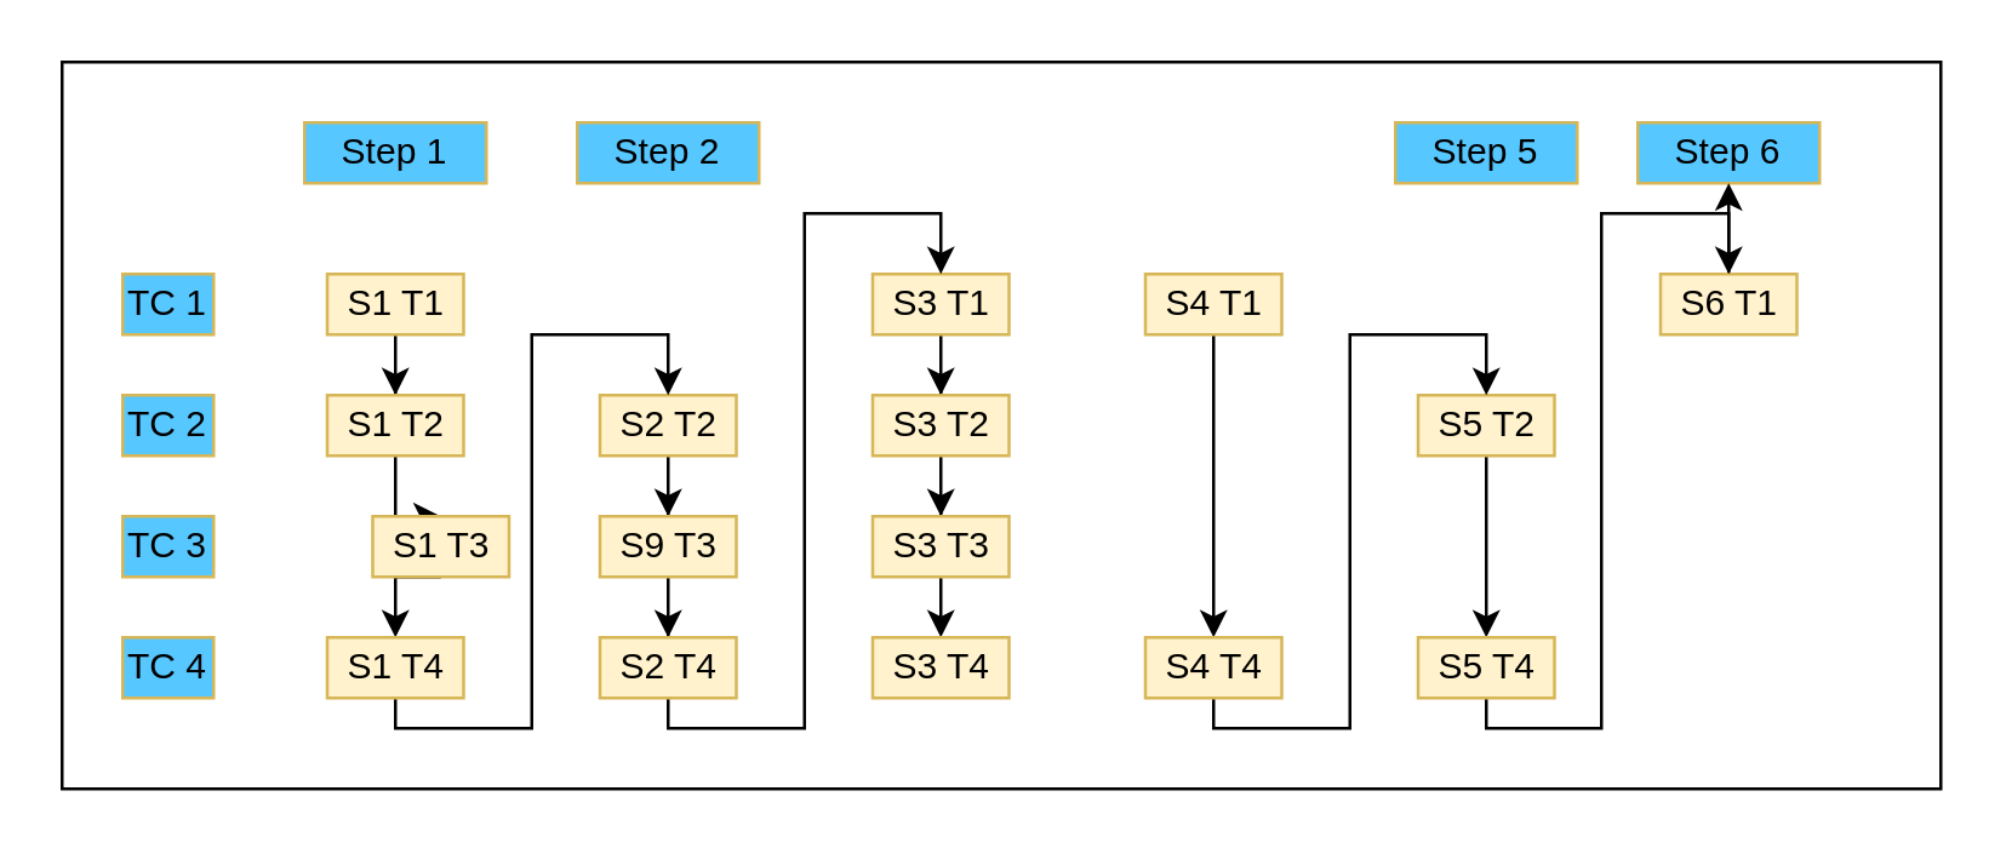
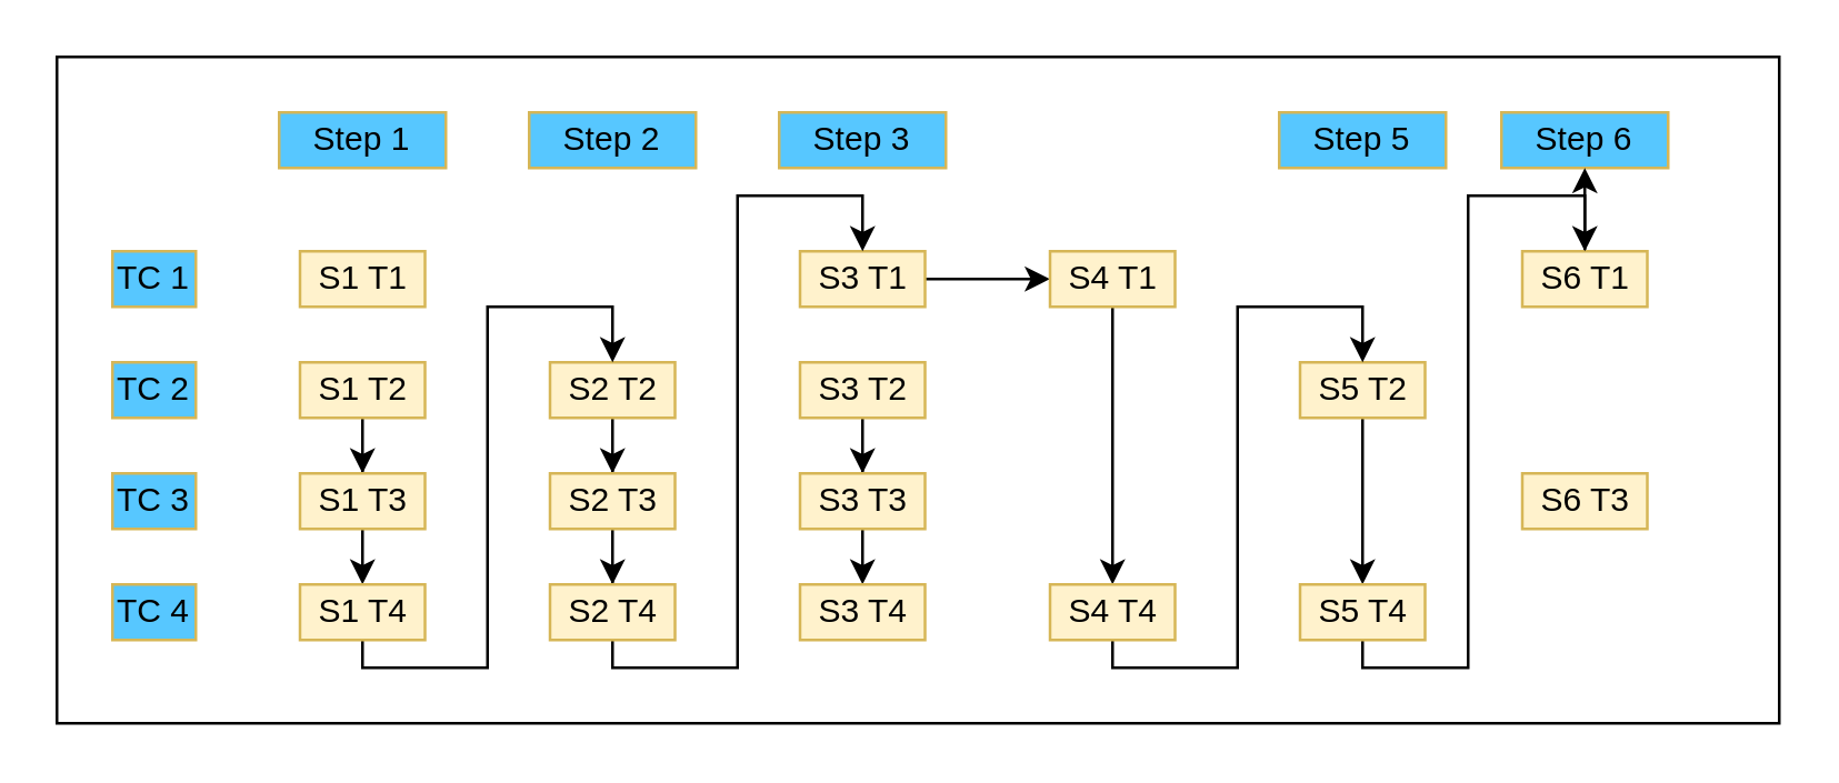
  <mxCell id="0" />
  <mxCell id="1" parent="0" />
- <mxCell id="2" style="edgeStyle=orthogonalEdgeStyle;rounded=0;orthogonalLoop=1;jettySize=auto;html=1;entryX=0.5;entryY=0;entryDx=0;entryDy=0;" parent="1" source="3" target="20" edge="1"><mxGeometry relative="1" as="geometry" /></mxCell>
  <mxCell id="3" value="S1 T1" style="rounded=0;whiteSpace=wrap;html=1;fillColor=#fff2cc;strokeColor=#d6b656;" parent="1" vertex="1"><mxGeometry x="107.5" y="90" width="45" height="20" as="geometry" /></mxCell>
  <mxCell id="4" value="TC 1" style="rounded=0;whiteSpace=wrap;html=1;fillColor=#57C7FF;strokeColor=#d6b656;" parent="1" vertex="1"><mxGeometry x="40" y="90" width="30" height="20" as="geometry" /></mxCell>
  <mxCell id="5" value="Step 1" style="rounded=0;whiteSpace=wrap;html=1;fillColor=#57C7FF;strokeColor=#d6b656;" parent="1" vertex="1"><mxGeometry x="100" y="40" width="60" height="20" as="geometry" /></mxCell>
  <mxCell id="6" value="TC 2" style="rounded=0;whiteSpace=wrap;html=1;fillColor=#57C7FF;strokeColor=#d6b656;" parent="1" vertex="1"><mxGeometry x="40" y="130" width="30" height="20" as="geometry" /></mxCell>
  <mxCell id="7" value="TC 3" style="rounded=0;whiteSpace=wrap;html=1;fillColor=#57C7FF;strokeColor=#d6b656;" parent="1" vertex="1"><mxGeometry x="40" y="170" width="30" height="20" as="geometry" /></mxCell>
  <mxCell id="8" value="TC 4" style="rounded=0;whiteSpace=wrap;html=1;fillColor=#57C7FF;strokeColor=#d6b656;" parent="1" vertex="1"><mxGeometry x="40" y="210" width="30" height="20" as="geometry" /></mxCell>
  <mxCell id="9" value="Step 2" style="rounded=0;whiteSpace=wrap;html=1;fillColor=#57C7FF;strokeColor=#d6b656;" parent="1" vertex="1"><mxGeometry x="190" y="40" width="60" height="20" as="geometry" /></mxCell>
+ <mxCell id="10" value="Step 3" style="rounded=0;whiteSpace=wrap;html=1;fillColor=#57C7FF;strokeColor=#d6b656;" parent="1" vertex="1"><mxGeometry x="280" y="40" width="60" height="20" as="geometry" /></mxCell>
  <mxCell id="11" value="Step 5" style="rounded=0;whiteSpace=wrap;html=1;fillColor=#57C7FF;strokeColor=#d6b656;" parent="1" vertex="1"><mxGeometry x="460" y="40" width="60" height="20" as="geometry" /></mxCell>
  <mxCell id="12" value="Step 6" style="rounded=0;whiteSpace=wrap;html=1;fillColor=#57C7FF;strokeColor=#d6b656;" parent="1" vertex="1"><mxGeometry x="540" y="40" width="60" height="20" as="geometry" /></mxCell>
- <mxCell id="13" style="edgeStyle=orthogonalEdgeStyle;rounded=0;orthogonalLoop=1;jettySize=auto;html=1;" parent="1" source="14" target="24" edge="1"><mxGeometry relative="1" as="geometry" /></mxCell>
+ <mxCell id="13" style="edgeStyle=orthogonalEdgeStyle;rounded=0;orthogonalLoop=1;jettySize=auto;html=1;" parent="1" source="14" target="16" edge="1"><mxGeometry relative="1" as="geometry" /></mxCell>
  <mxCell id="14" value="S3 T1" style="rounded=0;whiteSpace=wrap;html=1;fillColor=#fff2cc;strokeColor=#d6b656;" parent="1" vertex="1"><mxGeometry x="287.5" y="90" width="45" height="20" as="geometry" /></mxCell>
  <mxCell id="15" style="edgeStyle=orthogonalEdgeStyle;rounded=0;orthogonalLoop=1;jettySize=auto;html=1;entryX=0.5;entryY=0;entryDx=0;entryDy=0;" parent="1" source="16" target="40" edge="1"><mxGeometry relative="1" as="geometry" /></mxCell>
  <mxCell id="16" value="S4 T1" style="rounded=0;whiteSpace=wrap;html=1;fillColor=#fff2cc;strokeColor=#d6b656;" parent="1" vertex="1"><mxGeometry x="377.5" y="90" width="45" height="20" as="geometry" /></mxCell>
  <mxCell id="17" style="edgeStyle=orthogonalEdgeStyle;rounded=0;orthogonalLoop=1;jettySize=auto;html=1;" parent="1" source="18" target="12" edge="1"><mxGeometry relative="1" as="geometry" /></mxCell>
  <mxCell id="18" value="S6 T1" style="rounded=0;whiteSpace=wrap;html=1;fillColor=#fff2cc;strokeColor=#d6b656;" parent="1" vertex="1"><mxGeometry x="547.5" y="90" width="45" height="20" as="geometry" /></mxCell>
  <mxCell id="19" style="edgeStyle=orthogonalEdgeStyle;rounded=0;orthogonalLoop=1;jettySize=auto;html=1;entryX=0.5;entryY=0;entryDx=0;entryDy=0;" parent="1" source="20" target="28" edge="1"><mxGeometry relative="1" as="geometry" /></mxCell>
  <mxCell id="20" value="S1 T2" style="rounded=0;whiteSpace=wrap;html=1;fillColor=#fff2cc;strokeColor=#d6b656;" parent="1" vertex="1"><mxGeometry x="107.5" y="130" width="45" height="20" as="geometry" /></mxCell>
  <mxCell id="21" style="edgeStyle=orthogonalEdgeStyle;rounded=0;orthogonalLoop=1;jettySize=auto;html=1;entryX=0.5;entryY=0;entryDx=0;entryDy=0;" parent="1" source="22" target="30" edge="1"><mxGeometry relative="1" as="geometry" /></mxCell>
  <mxCell id="22" value="S2 T2" style="rounded=0;whiteSpace=wrap;html=1;fillColor=#fff2cc;strokeColor=#d6b656;" parent="1" vertex="1"><mxGeometry x="197.5" y="130" width="45" height="20" as="geometry" /></mxCell>
  <mxCell id="23" style="edgeStyle=orthogonalEdgeStyle;rounded=0;orthogonalLoop=1;jettySize=auto;html=1;entryX=0.5;entryY=0;entryDx=0;entryDy=0;" parent="1" source="24" target="32" edge="1"><mxGeometry relative="1" as="geometry" /></mxCell>
  <mxCell id="24" value="S3 T2" style="rounded=0;whiteSpace=wrap;html=1;fillColor=#fff2cc;strokeColor=#d6b656;" parent="1" vertex="1"><mxGeometry x="287.5" y="130" width="45" height="20" as="geometry" /></mxCell>
  <mxCell id="25" style="edgeStyle=orthogonalEdgeStyle;rounded=0;orthogonalLoop=1;jettySize=auto;html=1;entryX=0.5;entryY=0;entryDx=0;entryDy=0;" parent="1" source="26" target="42" edge="1"><mxGeometry relative="1" as="geometry" /></mxCell>
  <mxCell id="26" value="S5 T2" style="rounded=0;whiteSpace=wrap;html=1;fillColor=#fff2cc;strokeColor=#d6b656;" parent="1" vertex="1"><mxGeometry x="467.5" y="130" width="45" height="20" as="geometry" /></mxCell>
  <mxCell id="27" style="edgeStyle=orthogonalEdgeStyle;rounded=0;orthogonalLoop=1;jettySize=auto;html=1;exitX=0.5;exitY=1;exitDx=0;exitDy=0;entryX=0.5;entryY=0;entryDx=0;entryDy=0;" parent="1" source="28" target="35" edge="1"><mxGeometry relative="1" as="geometry" /></mxCell>
- <mxCell id="28" value="S1 T3" style="rounded=0;whiteSpace=wrap;html=1;fillColor=#fff2cc;strokeColor=#d6b656;" parent="1" vertex="1"><mxGeometry x="122.5" y="170" width="45" height="20" as="geometry" /></mxCell>
+ <mxCell id="28" value="S1 T3" style="rounded=0;whiteSpace=wrap;html=1;fillColor=#fff2cc;strokeColor=#d6b656;" parent="1" vertex="1"><mxGeometry x="107.5" y="170" width="45" height="20" as="geometry" /></mxCell>
  <mxCell id="29" style="edgeStyle=orthogonalEdgeStyle;rounded=0;orthogonalLoop=1;jettySize=auto;html=1;entryX=0.5;entryY=0;entryDx=0;entryDy=0;" parent="1" source="30" target="37" edge="1"><mxGeometry relative="1" as="geometry" /></mxCell>
- <mxCell id="30" value="S9 T3" style="rounded=0;whiteSpace=wrap;html=1;fillColor=#fff2cc;strokeColor=#d6b656;" parent="1" vertex="1"><mxGeometry x="197.5" y="170" width="45" height="20" as="geometry" /></mxCell>
+ <mxCell id="30" value="S2 T3" style="rounded=0;whiteSpace=wrap;html=1;fillColor=#fff2cc;strokeColor=#d6b656;" parent="1" vertex="1"><mxGeometry x="197.5" y="170" width="45" height="20" as="geometry" /></mxCell>
  <mxCell id="31" style="edgeStyle=orthogonalEdgeStyle;rounded=0;orthogonalLoop=1;jettySize=auto;html=1;exitX=0.5;exitY=1;exitDx=0;exitDy=0;entryX=0.5;entryY=0;entryDx=0;entryDy=0;" parent="1" source="32" target="38" edge="1"><mxGeometry relative="1" as="geometry" /></mxCell>
  <mxCell id="32" value="S3 T3" style="rounded=0;whiteSpace=wrap;html=1;fillColor=#fff2cc;strokeColor=#d6b656;" parent="1" vertex="1"><mxGeometry x="287.5" y="170" width="45" height="20" as="geometry" /></mxCell>
+ <mxCell id="33" value="S6 T3" style="rounded=0;whiteSpace=wrap;html=1;fillColor=#fff2cc;strokeColor=#d6b656;" parent="1" vertex="1"><mxGeometry x="547.5" y="170" width="45" height="20" as="geometry" /></mxCell>
  <mxCell id="34" style="edgeStyle=orthogonalEdgeStyle;rounded=0;orthogonalLoop=1;jettySize=auto;html=1;entryX=0.5;entryY=0;entryDx=0;entryDy=0;" parent="1" source="35" target="22" edge="1"><mxGeometry relative="1" as="geometry"><Array as="points"><mxPoint x="130" y="240" /><mxPoint x="175" y="240" /><mxPoint x="175" y="110" /><mxPoint x="220" y="110" /></Array></mxGeometry></mxCell>
  <mxCell id="35" value="S1 T4" style="rounded=0;whiteSpace=wrap;html=1;fillColor=#fff2cc;strokeColor=#d6b656;" parent="1" vertex="1"><mxGeometry x="107.5" y="210" width="45" height="20" as="geometry" /></mxCell>
  <mxCell id="36" style="edgeStyle=orthogonalEdgeStyle;rounded=0;orthogonalLoop=1;jettySize=auto;html=1;entryX=0.5;entryY=0;entryDx=0;entryDy=0;" parent="1" source="37" target="14" edge="1"><mxGeometry relative="1" as="geometry"><Array as="points"><mxPoint x="220" y="240" /><mxPoint x="265" y="240" /><mxPoint x="265" y="70" /><mxPoint x="310" y="70" /></Array></mxGeometry></mxCell>
  <mxCell id="37" value="S2 T4" style="rounded=0;whiteSpace=wrap;html=1;fillColor=#fff2cc;strokeColor=#d6b656;" parent="1" vertex="1"><mxGeometry x="197.5" y="210" width="45" height="20" as="geometry" /></mxCell>
  <mxCell id="38" value="S3 T4" style="rounded=0;whiteSpace=wrap;html=1;fillColor=#fff2cc;strokeColor=#d6b656;" parent="1" vertex="1"><mxGeometry x="287.5" y="210" width="45" height="20" as="geometry" /></mxCell>
  <mxCell id="39" style="edgeStyle=orthogonalEdgeStyle;rounded=0;orthogonalLoop=1;jettySize=auto;html=1;entryX=0.5;entryY=0;entryDx=0;entryDy=0;" parent="1" source="40" target="26" edge="1"><mxGeometry relative="1" as="geometry"><Array as="points"><mxPoint x="400" y="240" /><mxPoint x="445" y="240" /><mxPoint x="445" y="110" /><mxPoint x="490" y="110" /></Array></mxGeometry></mxCell>
  <mxCell id="40" value="S4 T4" style="rounded=0;whiteSpace=wrap;html=1;fillColor=#fff2cc;strokeColor=#d6b656;" parent="1" vertex="1"><mxGeometry x="377.5" y="210" width="45" height="20" as="geometry" /></mxCell>
  <mxCell id="41" style="edgeStyle=orthogonalEdgeStyle;rounded=0;orthogonalLoop=1;jettySize=auto;html=1;entryX=0.5;entryY=0;entryDx=0;entryDy=0;" parent="1" source="42" target="18" edge="1"><mxGeometry relative="1" as="geometry"><Array as="points"><mxPoint x="490" y="240" /><mxPoint x="528" y="240" /><mxPoint x="528" y="70" /><mxPoint x="570" y="70" /></Array></mxGeometry></mxCell>
  <mxCell id="42" value="S5 T4" style="rounded=0;whiteSpace=wrap;html=1;fillColor=#fff2cc;strokeColor=#d6b656;" parent="1" vertex="1"><mxGeometry x="467.5" y="210" width="45" height="20" as="geometry" /></mxCell>
  <mxCell id="43" value="" style="rounded=0;whiteSpace=wrap;html=1;fillColor=none;" vertex="1" parent="1"><mxGeometry x="20" y="20" width="620" height="240" as="geometry" /></mxCell>
